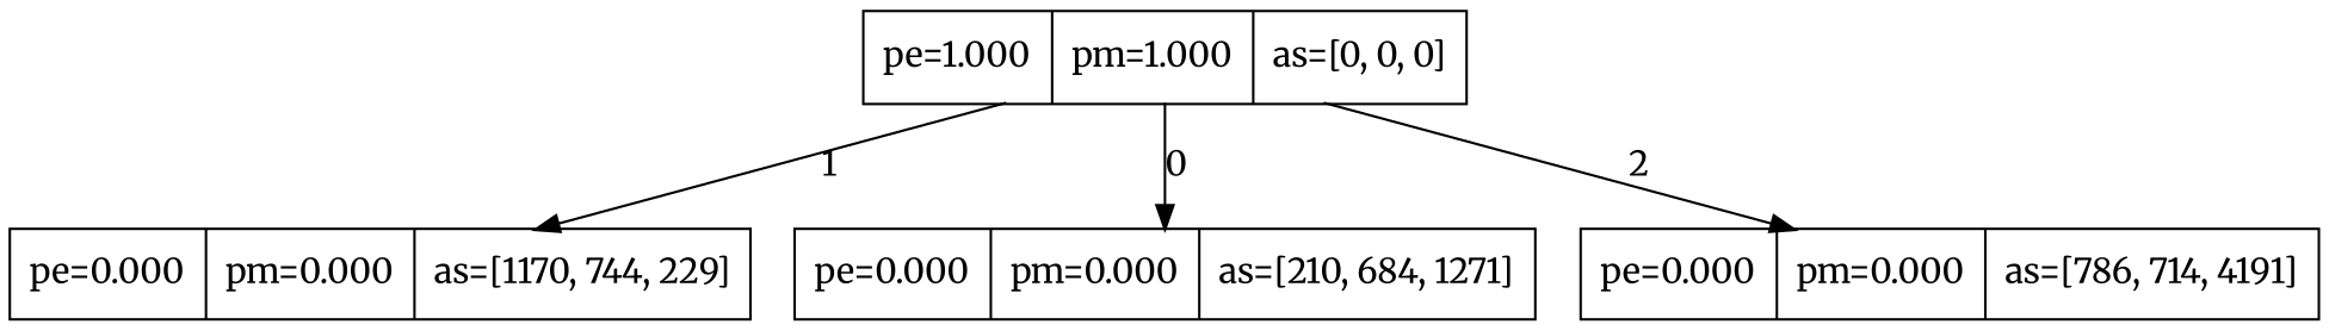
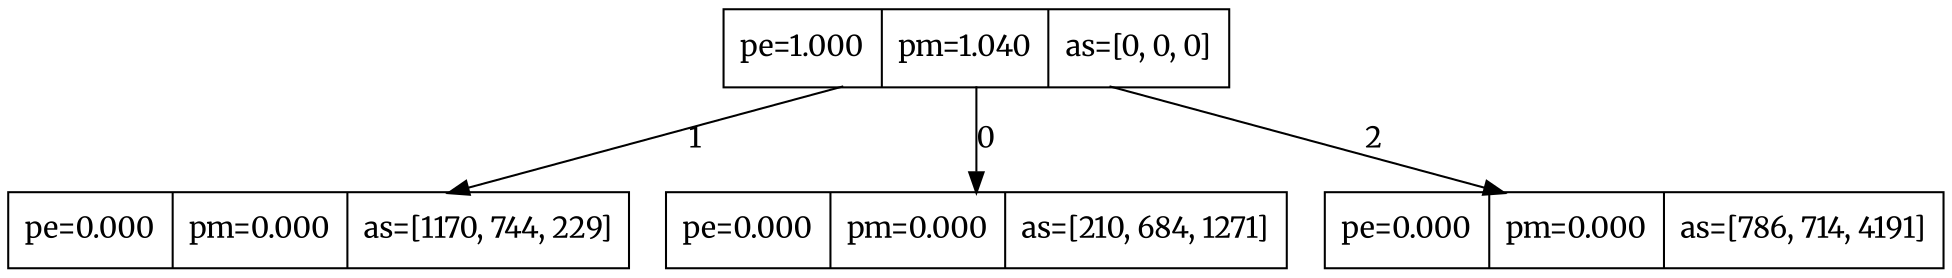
  digraph {
    fontname=Merriweather
    node [shape=record fontname=Merriweather]
    edge [fontname=Merriweather]
-   n1 [label="pe=1.000 | pm=1.000 | as=[0, 0, 0]"]
+   n1 [label="pe=1.000 | pm=1.040 | as=[0, 0, 0]"]
    n2 [label="pe=0.000 | pm=0.000 | as=[1170, 744, 229]"]
    n3 [label="pe=0.000 | pm=0.000 | as=[210, 684, 1271]"]
    n4 [label="pe=0.000 | pm=0.000 | as=[786, 714, 4191]"]
    n1 -> n2 [label=1]
    n1 -> n3 [label=0]
    n1 -> n4 [label=2]
  }
